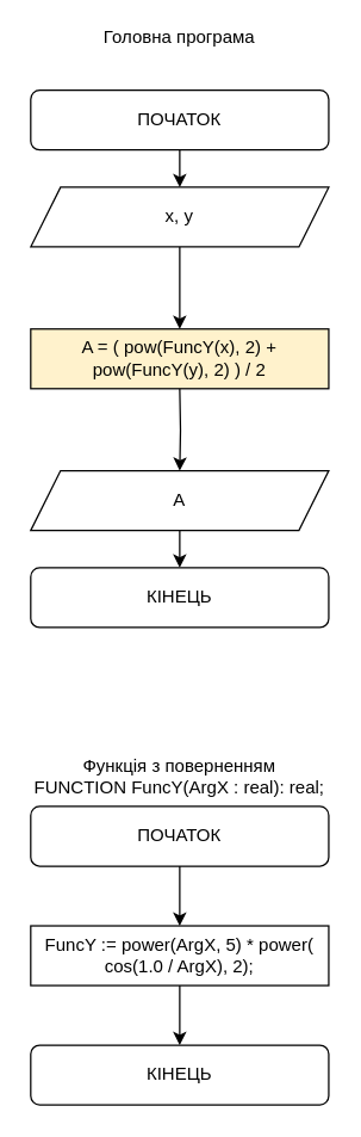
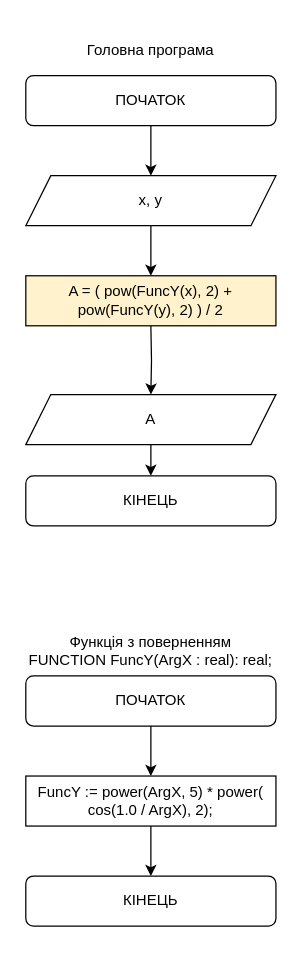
  <mxCell id="0" />
  <mxCell id="1" parent="0" />
  <mxCell id="2" value="" style="edgeStyle=orthogonalEdgeStyle;rounded=0;orthogonalLoop=1;jettySize=auto;html=1;" parent="1" source="3" target="5" edge="1"><mxGeometry relative="1" as="geometry" /></mxCell>
  <mxCell id="3" value="ПОЧАТОК" style="rounded=1;whiteSpace=wrap;html=1;" parent="1" vertex="1"><mxGeometry x="20" y="60" width="200" height="40" as="geometry" /></mxCell>
  <mxCell id="4" value="" style="edgeStyle=orthogonalEdgeStyle;rounded=0;orthogonalLoop=1;jettySize=auto;html=1;" parent="1" source="5" edge="1"><mxGeometry relative="1" as="geometry"><mxPoint x="120" y="220" as="targetPoint" /></mxGeometry></mxCell>
- <mxCell id="5" value="x, y" style="shape=parallelogram;perimeter=parallelogramPerimeter;whiteSpace=wrap;html=1;fixedSize=1;" parent="1" vertex="1"><mxGeometry x="20" y="125" width="200" height="40" as="geometry" /></mxCell>
+ <mxCell id="5" value="x, y" style="shape=parallelogram;perimeter=parallelogramPerimeter;whiteSpace=wrap;html=1;fixedSize=1;" parent="1" vertex="1"><mxGeometry x="20" y="140" width="200" height="40" as="geometry" /></mxCell>
  <mxCell id="6" value="" style="edgeStyle=orthogonalEdgeStyle;rounded=0;orthogonalLoop=1;jettySize=auto;html=1;" parent="1" target="8" edge="1"><mxGeometry relative="1" as="geometry"><mxPoint x="120" y="260" as="sourcePoint" /></mxGeometry></mxCell>
  <mxCell id="7" value="" style="edgeStyle=orthogonalEdgeStyle;rounded=0;orthogonalLoop=1;jettySize=auto;html=1;" parent="1" source="8" target="9" edge="1"><mxGeometry relative="1" as="geometry" /></mxCell>
  <mxCell id="8" value="A" style="shape=parallelogram;perimeter=parallelogramPerimeter;whiteSpace=wrap;html=1;fixedSize=1;" parent="1" vertex="1"><mxGeometry x="20" y="315" width="200" height="40" as="geometry" /></mxCell>
  <mxCell id="9" value="КІНЕЦЬ" style="rounded=1;whiteSpace=wrap;html=1;" parent="1" vertex="1"><mxGeometry x="20" y="380" width="200" height="40" as="geometry" /></mxCell>
- <mxCell id="10" value="Головна програма" style="text;html=1;strokeColor=none;fillColor=none;align=center;verticalAlign=middle;whiteSpace=wrap;rounded=0;" parent="1" vertex="1"><mxGeometry x="20" y="5" width="200" height="40" as="geometry" /></mxCell>
+ <mxCell id="10" value="Головна програма" style="text;html=1;strokeColor=none;fillColor=none;align=center;verticalAlign=middle;whiteSpace=wrap;rounded=0;" parent="1" vertex="1"><mxGeometry x="20" width="200" height="40" as="geometry" y="20" /></mxCell>
  <mxCell id="11" value="Функція з поверненням &lt;br&gt;FUNCTION FuncY(ArgX : real): real;" style="text;html=1;strokeColor=none;fillColor=none;align=center;verticalAlign=middle;whiteSpace=wrap;rounded=0;" parent="1" vertex="1"><mxGeometry x="20" y="500" width="200" height="40" as="geometry" /></mxCell>
  <mxCell id="12" value="" style="edgeStyle=orthogonalEdgeStyle;rounded=0;orthogonalLoop=1;jettySize=auto;html=1;" parent="1" source="13" target="15" edge="1"><mxGeometry relative="1" as="geometry" /></mxCell>
  <mxCell id="13" value="ПОЧАТОК" style="rounded=1;whiteSpace=wrap;html=1;" parent="1" vertex="1"><mxGeometry x="20" y="540" width="200" height="40" as="geometry" /></mxCell>
  <mxCell id="14" value="" style="edgeStyle=orthogonalEdgeStyle;rounded=0;orthogonalLoop=1;jettySize=auto;html=1;" parent="1" source="15" target="16" edge="1"><mxGeometry relative="1" as="geometry" /></mxCell>
  <mxCell id="15" value="FuncY := power(ArgX, 5) * power( cos(1.0 / ArgX), 2);" style="rounded=0;whiteSpace=wrap;html=1;" parent="1" vertex="1"><mxGeometry x="20" y="620" width="200" height="40" as="geometry" /></mxCell>
  <mxCell id="16" value="КІНЕЦЬ" style="rounded=1;whiteSpace=wrap;html=1;" parent="1" vertex="1"><mxGeometry x="20" y="700" width="200" height="40" as="geometry" /></mxCell>
  <mxCell id="17" value="&lt;span&gt;A = ( pow(FuncY(x), 2) + pow(FuncY(y), 2) ) / 2&lt;/span&gt;" style="rounded=0;whiteSpace=wrap;html=1;fillColor=#fff2cc;" parent="1" vertex="1"><mxGeometry x="20" y="220" width="200" height="40" as="geometry" /></mxCell>
